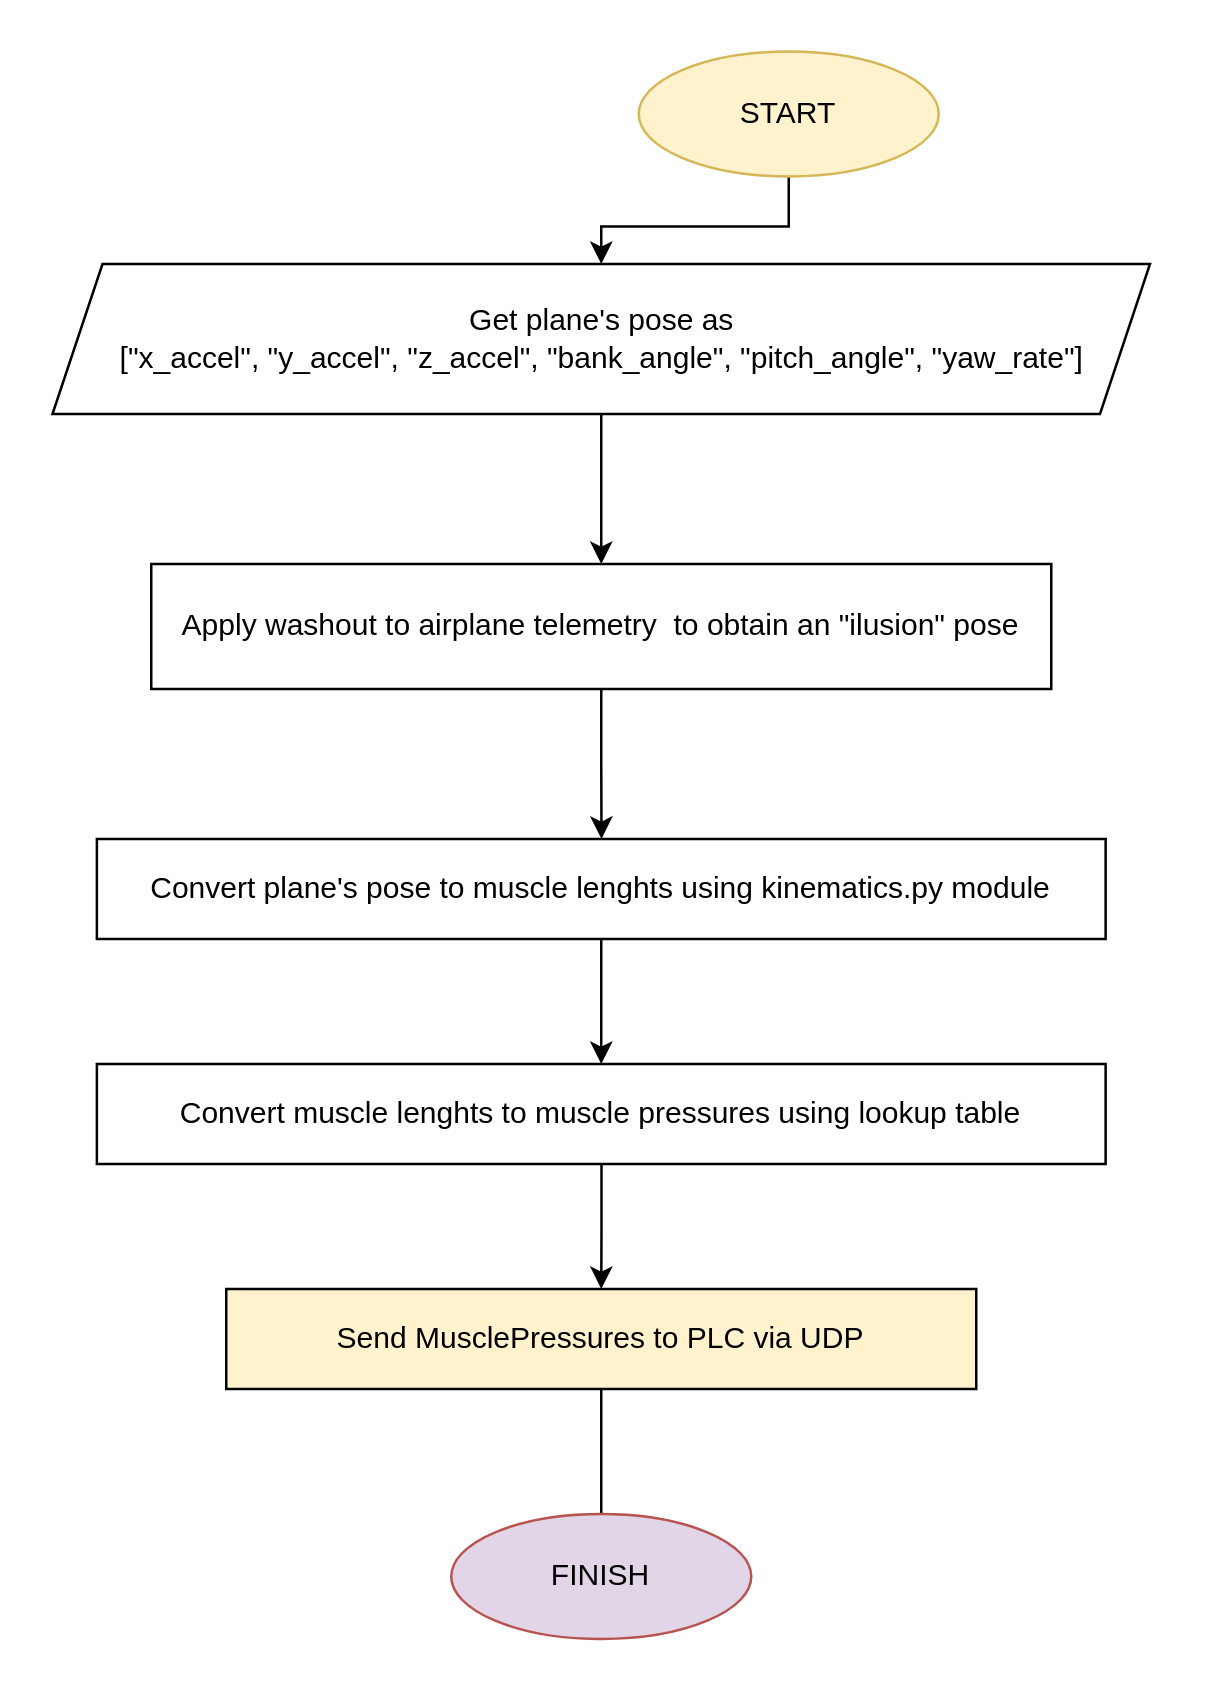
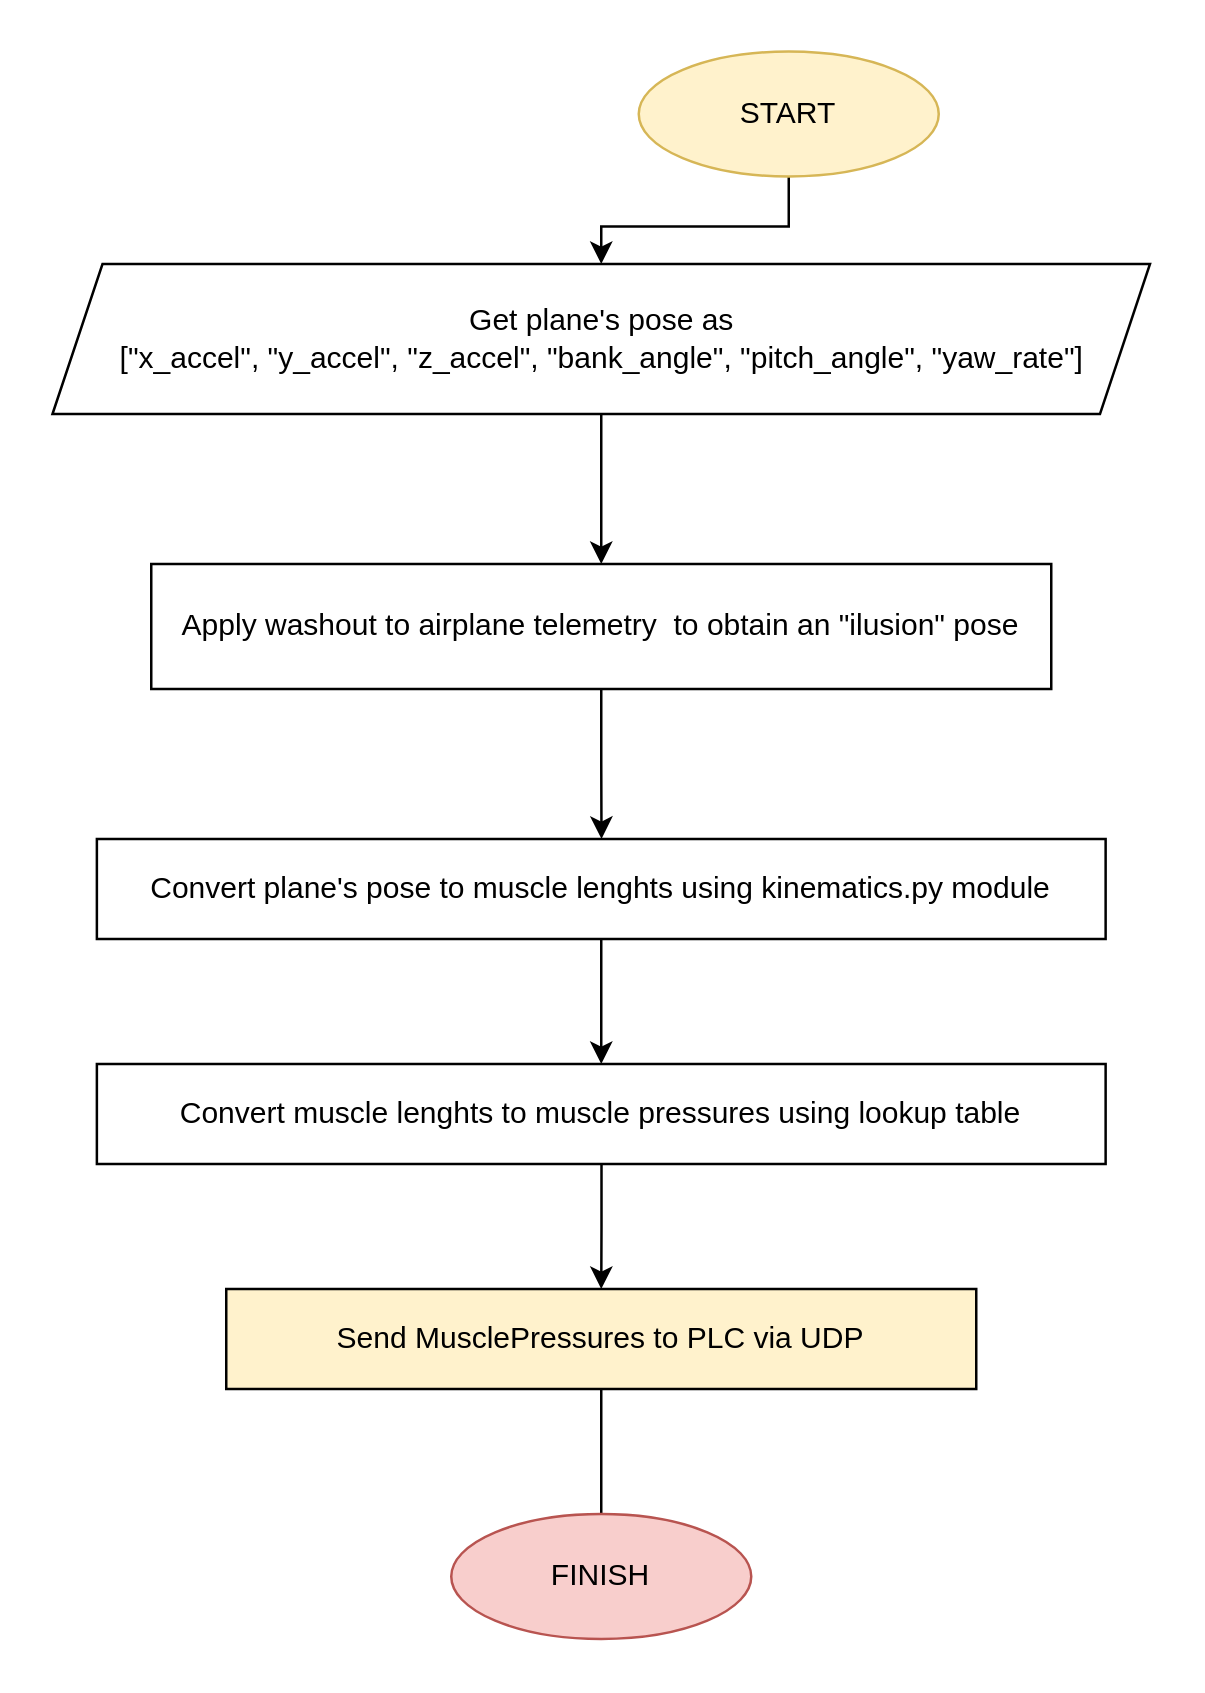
  <mxCell id="0" />
  <mxCell id="1" parent="0" />
  <mxCell id="2" value="" style="edgeStyle=orthogonalEdgeStyle;rounded=0;orthogonalLoop=1;jettySize=auto;html=1;" edge="1" parent="1" source="3" target="11"><mxGeometry relative="1" as="geometry" /></mxCell>
  <mxCell id="3" value="START" style="ellipse;whiteSpace=wrap;html=1;fillColor=#fff2cc;strokeColor=#d6b656;" vertex="1" parent="1"><mxGeometry x="255" y="20" width="120" height="50" as="geometry" /></mxCell>
  <mxCell id="4" value="" style="edgeStyle=orthogonalEdgeStyle;rounded=0;orthogonalLoop=1;jettySize=auto;html=1;" edge="1" parent="1" source="5" target="13"><mxGeometry relative="1" as="geometry" /></mxCell>
  <mxCell id="5" value="Convert plane's pose to muscle lenghts using kinematics.py module" style="rounded=0;whiteSpace=wrap;html=1;" vertex="1" parent="1"><mxGeometry x="38.25" y="335" width="403.5" height="40" as="geometry" /></mxCell>
  <mxCell id="6" value="" style="edgeStyle=orthogonalEdgeStyle;rounded=0;orthogonalLoop=1;jettySize=auto;html=1;" edge="1" parent="1" source="7" target="5"><mxGeometry relative="1" as="geometry" /></mxCell>
  <mxCell id="7" value="Apply washout to airplane telemetry&amp;nbsp; to obtain an &quot;ilusion&quot; pose" style="rounded=0;whiteSpace=wrap;html=1;" vertex="1" parent="1"><mxGeometry x="60" y="225" width="360" height="50" as="geometry" /></mxCell>
  <mxCell id="8" value="" style="edgeStyle=orthogonalEdgeStyle;rounded=0;orthogonalLoop=1;jettySize=auto;html=1;endArrow=none;" edge="1" parent="1" source="9" target="14"><mxGeometry relative="1" as="geometry" /></mxCell>
  <mxCell id="9" value="Send MusclePressures to PLC via UDP" style="rounded=0;whiteSpace=wrap;html=1;fillColor=#fff2cc;" vertex="1" parent="1"><mxGeometry x="90" y="515" width="300" height="40" as="geometry" /></mxCell>
  <mxCell id="10" value="" style="edgeStyle=orthogonalEdgeStyle;rounded=0;orthogonalLoop=1;jettySize=auto;html=1;" edge="1" parent="1" source="11" target="7"><mxGeometry relative="1" as="geometry" /></mxCell>
  <mxCell id="11" value="Get plane's pose as &lt;br&gt;[&quot;x_accel&quot;, &quot;y_accel&quot;, &quot;z_accel&quot;, &quot;bank_angle&quot;, &quot;pitch_angle&quot;,&amp;nbsp;&quot;yaw_rate&quot;]" style="shape=parallelogram;perimeter=parallelogramPerimeter;whiteSpace=wrap;html=1;fixedSize=1;strokeWidth=1;" vertex="1" parent="1"><mxGeometry x="20.5" y="105" width="439" height="60" as="geometry" /></mxCell>
  <mxCell id="12" value="" style="edgeStyle=orthogonalEdgeStyle;rounded=0;orthogonalLoop=1;jettySize=auto;html=1;" edge="1" parent="1" source="13" target="9"><mxGeometry relative="1" as="geometry" /></mxCell>
  <mxCell id="13" value="Convert muscle lenghts to muscle pressures using lookup table" style="rounded=0;whiteSpace=wrap;html=1;" vertex="1" parent="1"><mxGeometry x="38.25" y="425" width="403.5" height="40" as="geometry" /></mxCell>
- <mxCell id="14" value="FINISH" style="ellipse;whiteSpace=wrap;html=1;fillColor=#e1d5e7;strokeColor=#b85450;" vertex="1" parent="1"><mxGeometry x="180" y="605" width="120" height="50" as="geometry" /></mxCell>
+ <mxCell id="14" value="FINISH" style="ellipse;whiteSpace=wrap;html=1;fillColor=#f8cecc;strokeColor=#b85450;" vertex="1" parent="1"><mxGeometry x="180" y="605" width="120" height="50" as="geometry" /></mxCell>
